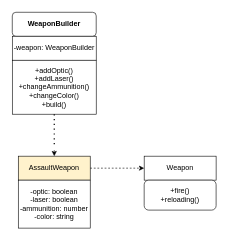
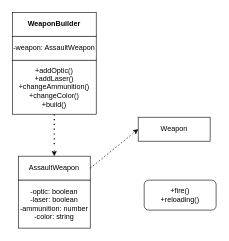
  <mxCell id="0" />
  <mxCell id="1" parent="0" />
- <mxCell id="2" value="&lt;b&gt;WeaponBuilder&lt;/b&gt;" style="whiteSpace=wrap;html=1;rounded=1;" parent="1" vertex="1"><mxGeometry x="20" y="20" width="140" height="40" as="geometry" /></mxCell>
- <mxCell id="3" value="-weapon: WeaponBuilder" style="rounded=0;whiteSpace=wrap;html=1;" parent="1" vertex="1"><mxGeometry x="20" y="60" width="140" height="40" as="geometry" /></mxCell>
+ <mxCell id="2" value="&lt;b&gt;WeaponBuilder&lt;/b&gt;" style="rounded=0;whiteSpace=wrap;html=1;" parent="1" vertex="1"><mxGeometry x="20" y="20" width="140" height="40" as="geometry" /></mxCell>
+ <mxCell id="3" value="-weapon: AssaultWeapon" style="rounded=0;whiteSpace=wrap;html=1;" parent="1" vertex="1"><mxGeometry x="20" y="60" width="140" height="40" as="geometry" /></mxCell>
  <mxCell id="4" value="+addOptic()&lt;br&gt;+addLaser()&lt;br&gt;+changeAmmunition()&lt;br&gt;+changeColor()&lt;br&gt;+build()" style="rounded=0;whiteSpace=wrap;html=1;" parent="1" vertex="1"><mxGeometry x="20" y="100" width="140" height="90" as="geometry" /></mxCell>
- <mxCell id="5" value="AssaultWeapon" style="rounded=0;whiteSpace=wrap;html=1;fillColor=#fff2cc;" parent="1" vertex="1"><mxGeometry x="30" y="260" width="120" height="40" as="geometry" /></mxCell>
+ <mxCell id="5" value="AssaultWeapon" style="rounded=0;whiteSpace=wrap;html=1;" parent="1" vertex="1"><mxGeometry x="30" y="260" width="120" height="40" as="geometry" /></mxCell>
  <mxCell id="6" value="-optic: boolean&lt;br&gt;-laser: boolean&lt;br&gt;-ammunition: number&lt;br&gt;-color: string" style="rounded=0;whiteSpace=wrap;html=1;" parent="1" vertex="1"><mxGeometry x="30" y="300" width="120" height="80" as="geometry" /></mxCell>
  <mxCell id="7" value="" style="endArrow=classic;html=1;entryX=0.5;entryY=0;entryDx=0;entryDy=0;" parent="1" target="5" edge="1"><mxGeometry width="50" height="50" relative="1" as="geometry"><mxPoint x="90" y="250" as="sourcePoint" /><mxPoint x="210" y="70" as="targetPoint" /></mxGeometry></mxCell>
  <mxCell id="8" value="" style="endArrow=none;dashed=1;html=1;dashPattern=1 3;strokeWidth=2;exitX=0.5;exitY=1;exitDx=0;exitDy=0;" edge="1" parent="1" source="4"><mxGeometry width="50" height="50" relative="1" as="geometry"><mxPoint x="160" y="160" as="sourcePoint" /><mxPoint x="90" y="240" as="targetPoint" /></mxGeometry></mxCell>
- <mxCell id="9" value="Weapon" style="rounded=0;whiteSpace=wrap;html=1;" vertex="1" parent="1"><mxGeometry x="240" y="260" width="120" height="40" as="geometry" /></mxCell>
+ <mxCell id="9" value="Weapon" style="rounded=0;whiteSpace=wrap;html=1;" vertex="1" parent="1"><mxGeometry x="230" y="195" width="120" height="40" as="geometry" /></mxCell>
  <mxCell id="10" value="+fire()&lt;br&gt;+reloading()" style="whiteSpace=wrap;html=1;rounded=1;" vertex="1" parent="1"><mxGeometry x="240" y="300" width="120" height="50" as="geometry" /></mxCell>
  <mxCell id="11" value="" style="endArrow=classic;html=1;exitX=1;exitY=0.5;exitDx=0;exitDy=0;entryX=0;entryY=0.5;entryDx=0;entryDy=0;dashed=1;" edge="1" parent="1" source="5" target="9"><mxGeometry width="50" height="50" relative="1" as="geometry"><mxPoint x="200" y="240" as="sourcePoint" /><mxPoint x="250" y="150" as="targetPoint" /></mxGeometry></mxCell>
